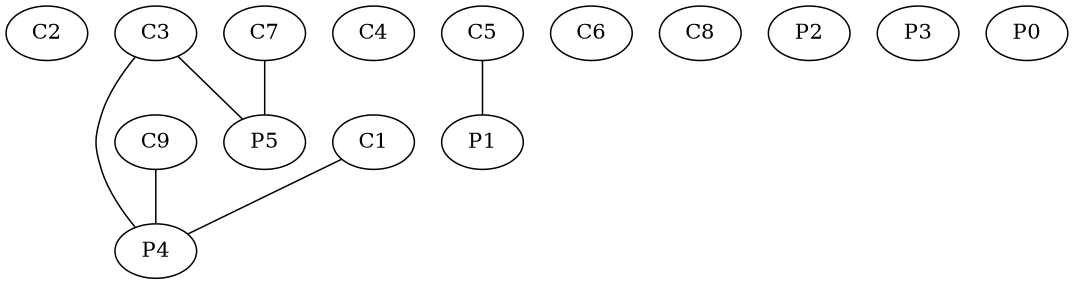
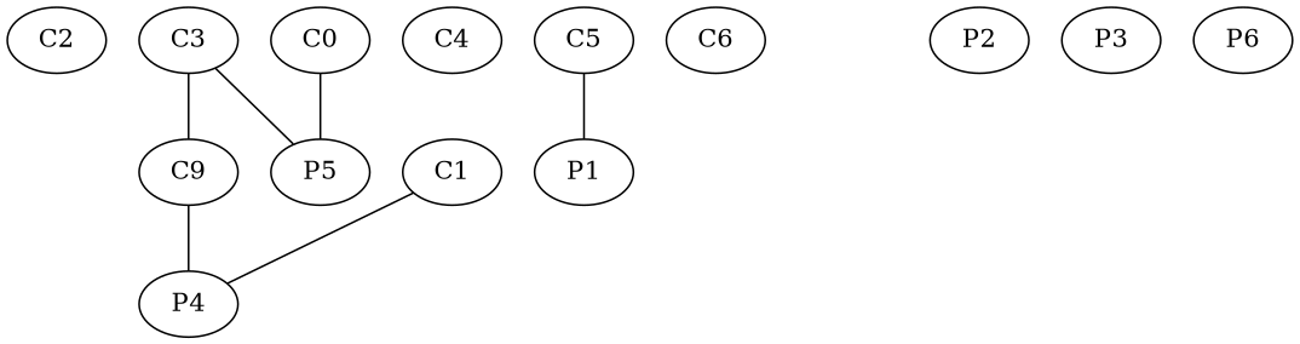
  graph {
    C2
    C3
    P4
    P5
    C4
    C5
    P1
    C6
-   C7
-   C8
+   C7 [label=C0]
    C9
    C1
    P2
    P3
-   P6 [label=P0]
-   C3 -- P4
+   P6
+   C3 -- C9
    C3 -- P5
    C5 -- P1
    C7 -- P5
    C9 -- P4
    C1 -- P4
  }
